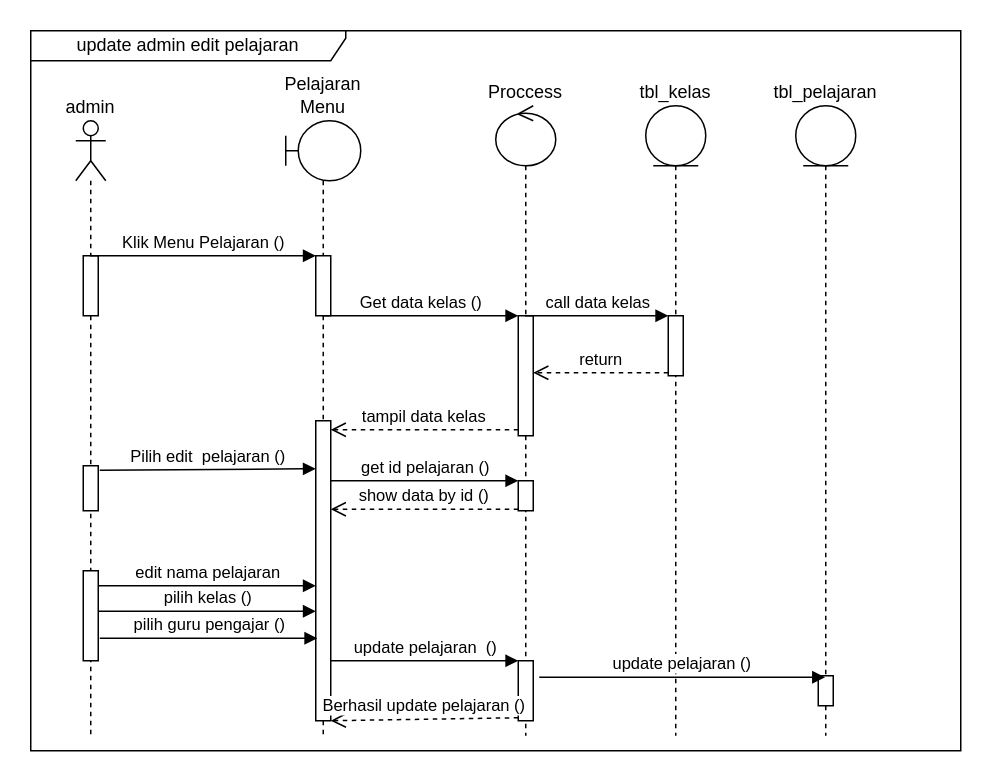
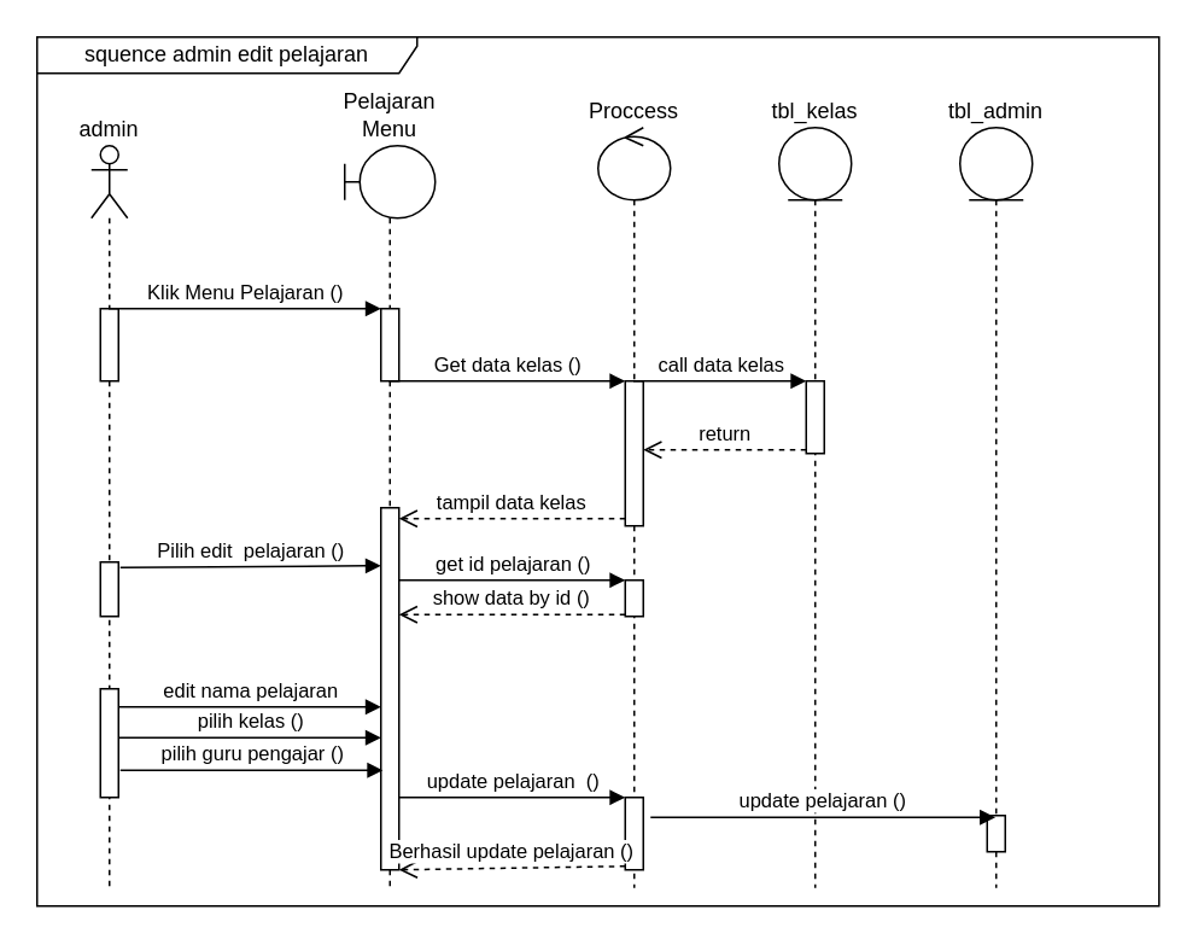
  <mxCell id="0" />
  <mxCell id="1" parent="0" />
  <mxCell id="2" value="Pelajaran Menu" style="shape=umlLifeline;participant=umlBoundary;perimeter=lifelinePerimeter;whiteSpace=wrap;html=1;container=1;collapsible=0;recursiveResize=0;verticalAlign=bottom;spacingTop=36;outlineConnect=0;labelPosition=center;verticalLabelPosition=top;align=center;fontSize=12;" parent="1" vertex="1"><mxGeometry x="190" y="80" width="50" height="410" as="geometry" /></mxCell>
  <mxCell id="3" value="" style="html=1;points=[];perimeter=orthogonalPerimeter;" vertex="1" parent="2"><mxGeometry x="20" y="90" width="10" height="40" as="geometry" /></mxCell>
  <mxCell id="4" value="" style="html=1;points=[];perimeter=orthogonalPerimeter;" vertex="1" parent="2"><mxGeometry x="20" y="200" width="10" height="200" as="geometry" /></mxCell>
  <mxCell id="5" value="Proccess" style="shape=umlLifeline;participant=umlControl;perimeter=lifelinePerimeter;whiteSpace=wrap;html=1;container=1;collapsible=0;recursiveResize=0;verticalAlign=bottom;spacingTop=36;outlineConnect=0;fontSize=12;labelPosition=center;verticalLabelPosition=top;align=center;" parent="1" vertex="1"><mxGeometry x="330" y="70" width="40" height="420" as="geometry" /></mxCell>
  <mxCell id="6" value="" style="html=1;points=[];perimeter=orthogonalPerimeter;" vertex="1" parent="5"><mxGeometry x="15" y="140" width="10" height="80" as="geometry" /></mxCell>
  <mxCell id="7" value="" style="html=1;points=[];perimeter=orthogonalPerimeter;" vertex="1" parent="5"><mxGeometry x="15" y="370" width="10" height="40" as="geometry" /></mxCell>
  <mxCell id="8" value="" style="html=1;points=[];perimeter=orthogonalPerimeter;" vertex="1" parent="5"><mxGeometry x="15" y="250" width="10" height="20" as="geometry" /></mxCell>
  <mxCell id="9" value="tbl_kelas" style="shape=umlLifeline;participant=umlEntity;perimeter=lifelinePerimeter;whiteSpace=wrap;html=1;container=1;collapsible=0;recursiveResize=0;verticalAlign=bottom;spacingTop=36;outlineConnect=0;fontSize=12;labelPosition=center;verticalLabelPosition=top;align=center;" parent="1" vertex="1"><mxGeometry x="430" y="70" width="40" height="420" as="geometry" /></mxCell>
  <mxCell id="10" value="" style="html=1;points=[];perimeter=orthogonalPerimeter;" vertex="1" parent="9"><mxGeometry x="15" y="140" width="10" height="40" as="geometry" /></mxCell>
  <mxCell id="11" value="admin" style="shape=umlLifeline;participant=umlActor;perimeter=lifelinePerimeter;whiteSpace=wrap;html=1;container=1;collapsible=0;recursiveResize=0;verticalAlign=bottom;spacingTop=36;outlineConnect=0;fontSize=12;labelPosition=center;verticalLabelPosition=top;align=center;" parent="1" vertex="1"><mxGeometry x="50" y="80" width="20" height="410" as="geometry" /></mxCell>
  <mxCell id="12" value="" style="html=1;points=[];perimeter=orthogonalPerimeter;" vertex="1" parent="11"><mxGeometry x="5" y="90" width="10" height="40" as="geometry" /></mxCell>
  <mxCell id="13" value="" style="html=1;points=[];perimeter=orthogonalPerimeter;" vertex="1" parent="11"><mxGeometry x="5" y="300" width="10" height="60" as="geometry" /></mxCell>
  <mxCell id="14" value="" style="html=1;points=[];perimeter=orthogonalPerimeter;" vertex="1" parent="11"><mxGeometry x="5" y="230" width="10" height="30" as="geometry" /></mxCell>
- <mxCell id="15" value="update admin edit pelajaran" style="shape=umlFrame;whiteSpace=wrap;html=1;width=210;height=20;" parent="1" vertex="1"><mxGeometry x="20" y="20" width="620" height="480" as="geometry" /></mxCell>
+ <mxCell id="15" value="squence admin edit pelajaran" style="shape=umlFrame;whiteSpace=wrap;html=1;width=210;height=20;" parent="1" vertex="1"><mxGeometry x="20" y="20" width="620" height="480" as="geometry" /></mxCell>
  <mxCell id="16" value="Klik Menu Pelajaran ()" style="html=1;verticalAlign=bottom;endArrow=block;entryX=0;entryY=0;rounded=0;" edge="1" target="3" parent="1" source="11"><mxGeometry relative="1" as="geometry"><mxPoint x="110" y="170" as="sourcePoint" /></mxGeometry></mxCell>
  <mxCell id="17" value="Get data kelas ()" style="html=1;verticalAlign=bottom;endArrow=block;entryX=0;entryY=0;rounded=0;" edge="1" target="6" parent="1" source="2"><mxGeometry relative="1" as="geometry"><mxPoint x="245" y="210" as="sourcePoint" /></mxGeometry></mxCell>
  <mxCell id="18" value="return" style="html=1;verticalAlign=bottom;endArrow=open;dashed=1;endSize=8;exitX=0;exitY=0.95;rounded=0;" edge="1" source="10" parent="1" target="6"><mxGeometry relative="1" as="geometry"><mxPoint x="320" y="250" as="targetPoint" /></mxGeometry></mxCell>
  <mxCell id="19" value="call data kelas" style="html=1;verticalAlign=bottom;endArrow=block;entryX=0;entryY=0;rounded=0;" edge="1" target="10" parent="1" source="5"><mxGeometry relative="1" as="geometry"><mxPoint x="375" y="210" as="sourcePoint" /></mxGeometry></mxCell>
  <mxCell id="20" value="tampil data kelas" style="html=1;verticalAlign=bottom;endArrow=open;dashed=1;endSize=8;exitX=0;exitY=0.95;rounded=0;" edge="1" source="6" parent="1"><mxGeometry relative="1" as="geometry"><mxPoint x="220" y="286" as="targetPoint" /></mxGeometry></mxCell>
  <mxCell id="21" value="edit nama pelajaran" style="html=1;verticalAlign=bottom;endArrow=block;rounded=0;" edge="1" parent="1"><mxGeometry width="80" relative="1" as="geometry"><mxPoint x="65" y="390" as="sourcePoint" /><mxPoint x="210" y="390" as="targetPoint" /></mxGeometry></mxCell>
  <mxCell id="22" value="pilih kelas ()" style="html=1;verticalAlign=bottom;endArrow=block;rounded=0;" edge="1" parent="1"><mxGeometry width="80" relative="1" as="geometry"><mxPoint x="65" y="407" as="sourcePoint" /><mxPoint x="210" y="407" as="targetPoint" /></mxGeometry></mxCell>
  <mxCell id="23" value="pilih guru pengajar ()" style="html=1;verticalAlign=bottom;endArrow=block;rounded=0;" edge="1" parent="1"><mxGeometry width="80" relative="1" as="geometry"><mxPoint x="66" y="425" as="sourcePoint" /><mxPoint x="211" y="425" as="targetPoint" /></mxGeometry></mxCell>
- <mxCell id="24" value="tbl_pelajaran" style="shape=umlLifeline;participant=umlEntity;perimeter=lifelinePerimeter;whiteSpace=wrap;html=1;container=1;collapsible=0;recursiveResize=0;verticalAlign=bottom;spacingTop=36;outlineConnect=0;fontSize=12;labelPosition=center;verticalLabelPosition=top;align=center;" vertex="1" parent="1"><mxGeometry x="530" y="70" width="40" height="420" as="geometry" /></mxCell>
+ <mxCell id="24" value="tbl_admin" style="shape=umlLifeline;participant=umlEntity;perimeter=lifelinePerimeter;whiteSpace=wrap;html=1;container=1;collapsible=0;recursiveResize=0;verticalAlign=bottom;spacingTop=36;outlineConnect=0;fontSize=12;labelPosition=center;verticalLabelPosition=top;align=center;" vertex="1" parent="1"><mxGeometry x="530" y="70" width="40" height="420" as="geometry" /></mxCell>
  <mxCell id="25" value="" style="html=1;points=[];perimeter=orthogonalPerimeter;" vertex="1" parent="24"><mxGeometry x="15" y="380" width="10" height="20" as="geometry" /></mxCell>
  <mxCell id="26" value="update pelajaran&amp;nbsp; ()" style="html=1;verticalAlign=bottom;endArrow=block;entryX=0;entryY=0;rounded=0;" edge="1" target="7" parent="1"><mxGeometry relative="1" as="geometry"><mxPoint x="220" y="440" as="sourcePoint" /></mxGeometry></mxCell>
  <mxCell id="27" value="Berhasil update pelajaran ()" style="html=1;verticalAlign=bottom;endArrow=open;dashed=1;endSize=8;exitX=0;exitY=0.95;rounded=0;" edge="1" source="7" parent="1"><mxGeometry relative="1" as="geometry"><mxPoint x="220" y="480" as="targetPoint" /></mxGeometry></mxCell>
  <mxCell id="28" value="update pelajaran ()" style="html=1;verticalAlign=bottom;endArrow=block;rounded=0;exitX=1.4;exitY=0.275;exitDx=0;exitDy=0;exitPerimeter=0;" edge="1" parent="1" source="7" target="24"><mxGeometry width="80" relative="1" as="geometry"><mxPoint x="360" y="430" as="sourcePoint" /><mxPoint x="540" y="430" as="targetPoint" /></mxGeometry></mxCell>
  <mxCell id="29" value="Pilih edit&amp;nbsp; pelajaran ()" style="html=1;verticalAlign=bottom;endArrow=block;rounded=0;exitX=1.1;exitY=0.1;exitDx=0;exitDy=0;exitPerimeter=0;entryX=0;entryY=0.16;entryDx=0;entryDy=0;entryPerimeter=0;" edge="1" parent="1" source="14" target="4"><mxGeometry width="80" relative="1" as="geometry"><mxPoint x="90" y="310" as="sourcePoint" /><mxPoint x="170" y="310" as="targetPoint" /></mxGeometry></mxCell>
  <mxCell id="30" value="get id pelajaran ()" style="html=1;verticalAlign=bottom;endArrow=block;entryX=0;entryY=0;rounded=0;" edge="1" target="8" parent="1"><mxGeometry relative="1" as="geometry"><mxPoint x="220" y="320" as="sourcePoint" /></mxGeometry></mxCell>
  <mxCell id="31" value="show data by id ()" style="html=1;verticalAlign=bottom;endArrow=open;dashed=1;endSize=8;exitX=0;exitY=0.95;rounded=0;" edge="1" source="8" parent="1"><mxGeometry relative="1" as="geometry"><mxPoint x="220" y="339" as="targetPoint" /></mxGeometry></mxCell>
